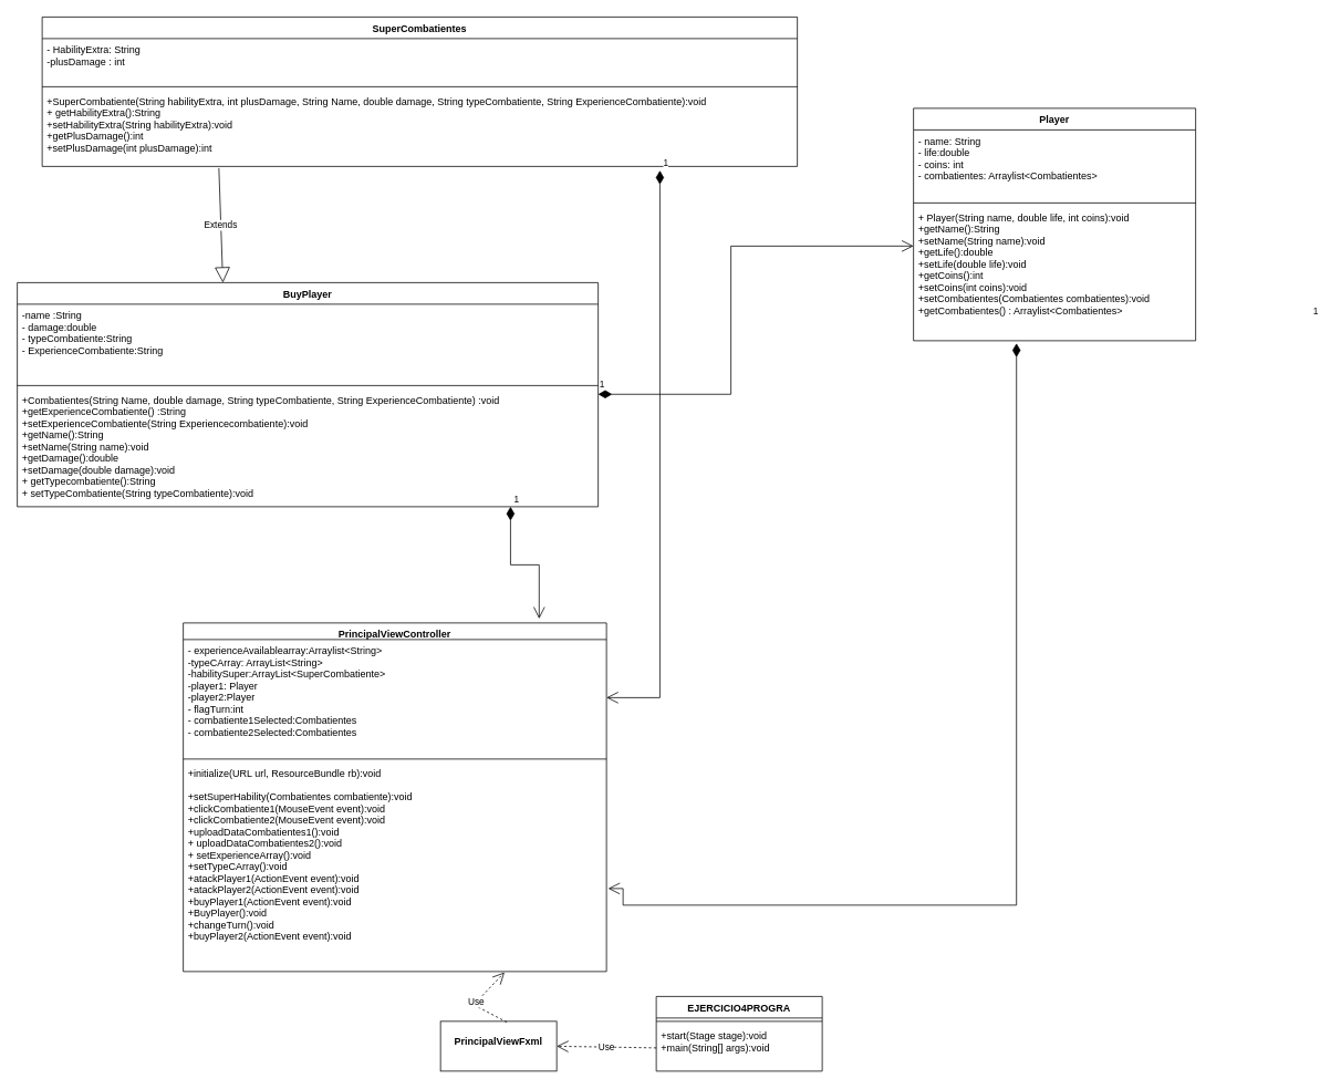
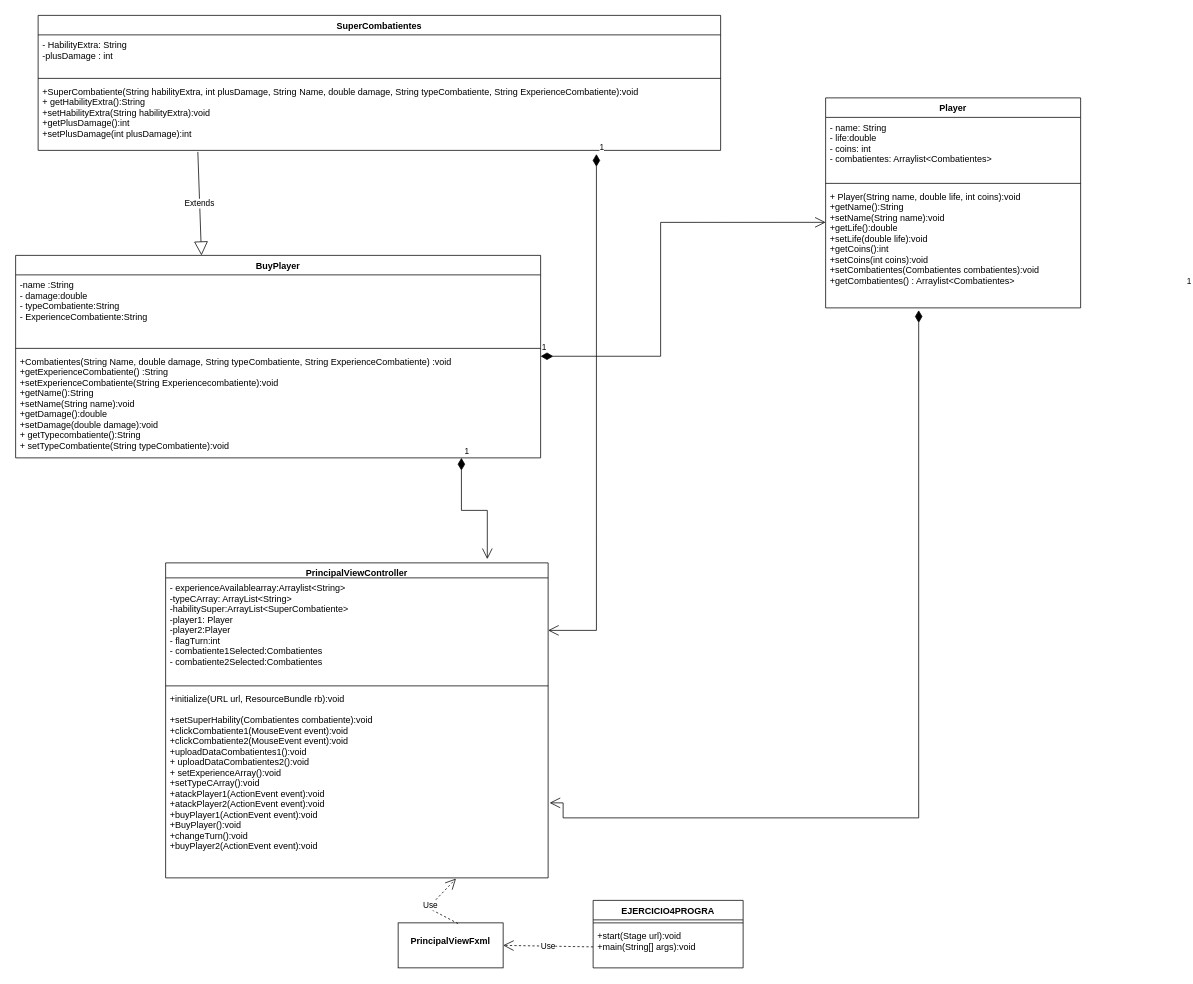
  <mxCell id="0" />
  <mxCell id="1" parent="0" />
  <mxCell id="2" value="BuyPlayer" style="swimlane;fontStyle=1;align=center;verticalAlign=top;childLayout=stackLayout;horizontal=1;startSize=26;horizontalStack=0;resizeParent=1;resizeParentMax=0;resizeLast=0;collapsible=1;marginBottom=0;" vertex="1" parent="1"><mxGeometry x="20" y="340" width="700" height="270" as="geometry" /></mxCell>
  <mxCell id="3" value="-name :String&#10;- damage:double&#10;- typeCombatiente:String&#10;- ExperienceCombatiente:String" style="text;strokeColor=none;fillColor=none;align=left;verticalAlign=top;spacingLeft=4;spacingRight=4;overflow=hidden;rotatable=0;points=[[0,0.5],[1,0.5]];portConstraint=eastwest;" vertex="1" parent="2"><mxGeometry y="26" width="700" height="94" as="geometry" /></mxCell>
  <mxCell id="4" value="" style="line;strokeWidth=1;fillColor=none;align=left;verticalAlign=middle;spacingTop=-1;spacingLeft=3;spacingRight=3;rotatable=0;labelPosition=right;points=[];portConstraint=eastwest;strokeColor=inherit;" vertex="1" parent="2"><mxGeometry y="120" width="700" height="8" as="geometry" /></mxCell>
  <mxCell id="5" value="+Combatientes(String Name, double damage, String typeCombatiente, String ExperienceCombatiente) :void&#10;+getExperienceCombatiente() :String&#10;+setExperienceCombatiente(String Experiencecombatiente):void&#10;+getName():String&#10;+setName(String name):void&#10;+getDamage():double&#10;+setDamage(double damage):void&#10;+ getTypecombatiente():String&#10;+ setTypeCombatiente(String typeCombatiente):void" style="text;strokeColor=none;fillColor=none;align=left;verticalAlign=top;spacingLeft=4;spacingRight=4;overflow=hidden;rotatable=0;points=[[0,0.5],[1,0.5]];portConstraint=eastwest;" vertex="1" parent="2"><mxGeometry y="128" width="700" height="142" as="geometry" /></mxCell>
  <mxCell id="6" value="SuperCombatientes" style="swimlane;fontStyle=1;align=center;verticalAlign=top;childLayout=stackLayout;horizontal=1;startSize=26;horizontalStack=0;resizeParent=1;resizeParentMax=0;resizeLast=0;collapsible=1;marginBottom=0;" vertex="1" parent="1"><mxGeometry x="50" y="20" width="910" height="180" as="geometry" /></mxCell>
  <mxCell id="7" value="- HabilityExtra: String&#10;-plusDamage : int" style="text;strokeColor=none;fillColor=none;align=left;verticalAlign=top;spacingLeft=4;spacingRight=4;overflow=hidden;rotatable=0;points=[[0,0.5],[1,0.5]];portConstraint=eastwest;" vertex="1" parent="6"><mxGeometry y="26" width="910" height="54" as="geometry" /></mxCell>
  <mxCell id="8" value="" style="line;strokeWidth=1;fillColor=none;align=left;verticalAlign=middle;spacingTop=-1;spacingLeft=3;spacingRight=3;rotatable=0;labelPosition=right;points=[];portConstraint=eastwest;strokeColor=inherit;" vertex="1" parent="6"><mxGeometry y="80" width="910" height="8" as="geometry" /></mxCell>
  <mxCell id="9" value="+SuperCombatiente(String habilityExtra, int plusDamage, String Name, double damage, String typeCombatiente, String ExperienceCombatiente):void&#10;+ getHabilityExtra():String&#10;+setHabilityExtra(String habilityExtra):void&#10;+getPlusDamage():int&#10;+setPlusDamage(int plusDamage):int" style="text;strokeColor=none;fillColor=none;align=left;verticalAlign=top;spacingLeft=4;spacingRight=4;overflow=hidden;rotatable=0;points=[[0,0.5],[1,0.5]];portConstraint=eastwest;" vertex="1" parent="6"><mxGeometry y="88" width="910" height="92" as="geometry" /></mxCell>
  <mxCell id="10" value="Player" style="swimlane;fontStyle=1;align=center;verticalAlign=top;childLayout=stackLayout;horizontal=1;startSize=26;horizontalStack=0;resizeParent=1;resizeParentMax=0;resizeLast=0;collapsible=1;marginBottom=0;" vertex="1" parent="1"><mxGeometry x="1100" y="130" width="340" height="280" as="geometry" /></mxCell>
  <mxCell id="11" value="- name: String&#10;- life:double&#10;- coins: int&#10;- combatientes: Arraylist&lt;Combatientes&gt;" style="text;strokeColor=none;fillColor=none;align=left;verticalAlign=top;spacingLeft=4;spacingRight=4;overflow=hidden;rotatable=0;points=[[0,0.5],[1,0.5]];portConstraint=eastwest;" vertex="1" parent="10"><mxGeometry y="26" width="340" height="84" as="geometry" /></mxCell>
  <mxCell id="12" value="" style="line;strokeWidth=1;fillColor=none;align=left;verticalAlign=middle;spacingTop=-1;spacingLeft=3;spacingRight=3;rotatable=0;labelPosition=right;points=[];portConstraint=eastwest;strokeColor=inherit;" vertex="1" parent="10"><mxGeometry y="110" width="340" height="8" as="geometry" /></mxCell>
  <mxCell id="13" value="+ Player(String name, double life, int coins):void&#10;+getName():String&#10;+setName(String name):void&#10;+getLife():double&#10;+setLife(double life):void&#10;+getCoins():int&#10;+setCoins(int coins):void&#10;+setCombatientes(Combatientes combatientes):void&#10;+getCombatientes() : Arraylist&lt;Combatientes&gt;" style="text;strokeColor=none;fillColor=none;align=left;verticalAlign=top;spacingLeft=4;spacingRight=4;overflow=hidden;rotatable=0;points=[[0,0.5],[1,0.5]];portConstraint=eastwest;" vertex="1" parent="10"><mxGeometry y="118" width="340" height="162" as="geometry" /></mxCell>
  <mxCell id="14" value="Extends" style="endArrow=block;endSize=16;endFill=0;html=1;rounded=0;exitX=0.234;exitY=1.022;exitDx=0;exitDy=0;exitPerimeter=0;entryX=0.354;entryY=0;entryDx=0;entryDy=0;entryPerimeter=0;" edge="1" parent="1" source="9" target="2"><mxGeometry width="160" relative="1" as="geometry"><mxPoint x="230" y="220" as="sourcePoint" /><mxPoint x="390" y="220" as="targetPoint" /></mxGeometry></mxCell>
  <mxCell id="15" value="1" style="endArrow=open;html=1;endSize=12;startArrow=diamondThin;startSize=14;startFill=1;edgeStyle=orthogonalEdgeStyle;align=left;verticalAlign=bottom;rounded=0;entryX=0;entryY=0.296;entryDx=0;entryDy=0;entryPerimeter=0;" edge="1" parent="1" target="13"><mxGeometry x="-1" y="3" relative="1" as="geometry"><mxPoint x="720" y="474.5" as="sourcePoint" /><mxPoint x="880" y="474.5" as="targetPoint" /><Array as="points"><mxPoint x="880" y="475" /><mxPoint x="880" y="296" /></Array></mxGeometry></mxCell>
  <mxCell id="16" value="PrincipalViewController" style="swimlane;fontStyle=1;align=center;verticalAlign=top;childLayout=stackLayout;horizontal=1;startSize=20;horizontalStack=0;resizeParent=1;resizeParentMax=0;resizeLast=0;collapsible=1;marginBottom=0;" vertex="1" parent="1"><mxGeometry x="220" y="750" width="510" height="420" as="geometry" /></mxCell>
  <mxCell id="17" value="- experienceAvailablearray:Arraylist&lt;String&gt;&#10;-typeCArray: ArrayList&lt;String&gt;&#10;-habilitySuper:ArrayList&lt;SuperCombatiente&gt;&#10;-player1: Player&#10;-player2:Player&#10;- flagTurn:int&#10;- combatiente1Selected:Combatientes&#10;- combatiente2Selected:Combatientes" style="text;strokeColor=none;fillColor=none;align=left;verticalAlign=top;spacingLeft=4;spacingRight=4;overflow=hidden;rotatable=0;points=[[0,0.5],[1,0.5]];portConstraint=eastwest;" vertex="1" parent="16"><mxGeometry y="20" width="510" height="140" as="geometry" /></mxCell>
  <mxCell id="18" value="1" style="endArrow=open;html=1;endSize=12;startArrow=diamondThin;startSize=14;startFill=1;edgeStyle=orthogonalEdgeStyle;align=left;verticalAlign=bottom;rounded=0;exitX=0.818;exitY=1.054;exitDx=0;exitDy=0;exitPerimeter=0;entryX=0.841;entryY=-0.012;entryDx=0;entryDy=0;entryPerimeter=0;" edge="1" parent="16" target="16"><mxGeometry x="-1" y="3" relative="1" as="geometry"><mxPoint x="394.38" y="-140.002" as="sourcePoint" /><mxPoint x="330" y="495.03" as="targetPoint" /><Array as="points"><mxPoint x="394" y="-70" /><mxPoint x="429" y="-70" /></Array></mxGeometry></mxCell>
  <mxCell id="19" value="" style="line;strokeWidth=1;fillColor=none;align=left;verticalAlign=middle;spacingTop=-1;spacingLeft=3;spacingRight=3;rotatable=0;labelPosition=right;points=[];portConstraint=eastwest;strokeColor=inherit;" vertex="1" parent="16"><mxGeometry y="160" width="510" height="8" as="geometry" /></mxCell>
  <mxCell id="20" value="+initialize(URL url, ResourceBundle rb):void&#10;&#10;+setSuperHability(Combatientes combatiente):void&#10;+clickCombatiente1(MouseEvent event):void&#10;+clickCombatiente2(MouseEvent event):void&#10;+uploadDataCombatientes1():void&#10;+ uploadDataCombatientes2():void&#10;+ setExperienceArray():void&#10;+setTypeCArray():void&#10;+atackPlayer1(ActionEvent event):void&#10;+atackPlayer2(ActionEvent event):void&#10;+buyPlayer1(ActionEvent event):void&#10;+BuyPlayer():void&#10;+changeTurn():void&#10;+buyPlayer2(ActionEvent event):void" style="text;strokeColor=none;fillColor=none;align=left;verticalAlign=top;spacingLeft=4;spacingRight=4;overflow=hidden;rotatable=0;points=[[0,0.5],[1,0.5]];portConstraint=eastwest;" vertex="1" parent="16"><mxGeometry y="168" width="510" height="252" as="geometry" /></mxCell>
  <mxCell id="21" value="1" style="endArrow=open;html=1;endSize=12;startArrow=diamondThin;startSize=14;startFill=1;edgeStyle=orthogonalEdgeStyle;align=left;verticalAlign=bottom;rounded=0;exitX=0.818;exitY=1.054;exitDx=0;exitDy=0;exitPerimeter=0;" edge="1" parent="1" source="9" target="17"><mxGeometry x="-1" y="3" relative="1" as="geometry"><mxPoint x="760" y="658.55" as="sourcePoint" /><mxPoint x="1140" y="480.002" as="targetPoint" /><Array as="points"><mxPoint x="794" y="840" /></Array></mxGeometry></mxCell>
  <mxCell id="22" value="1" style="endArrow=open;html=1;endSize=12;startArrow=diamondThin;startSize=14;startFill=1;edgeStyle=orthogonalEdgeStyle;align=left;verticalAlign=bottom;rounded=0;exitX=0.365;exitY=1.019;exitDx=0;exitDy=0;exitPerimeter=0;entryX=1.004;entryY=0.603;entryDx=0;entryDy=0;entryPerimeter=0;" edge="1" parent="1" source="13" target="20"><mxGeometry x="-1" y="357" relative="1" as="geometry"><mxPoint x="824.38" y="439.998" as="sourcePoint" /><mxPoint x="760" y="1075.03" as="targetPoint" /><Array as="points"><mxPoint x="1224" y="1090" /><mxPoint x="750" y="1090" /><mxPoint x="750" y="1070" /></Array><mxPoint x="-1" y="-30" as="offset" /></mxGeometry></mxCell>
  <mxCell id="23" value="EJERCICIO4PROGRA" style="swimlane;fontStyle=1;align=center;verticalAlign=top;childLayout=stackLayout;horizontal=1;startSize=26;horizontalStack=0;resizeParent=1;resizeParentMax=0;resizeLast=0;collapsible=1;marginBottom=0;" vertex="1" parent="1"><mxGeometry x="790" y="1200" width="200" height="90" as="geometry" /></mxCell>
  <mxCell id="24" value="" style="line;strokeWidth=1;fillColor=none;align=left;verticalAlign=middle;spacingTop=-1;spacingLeft=3;spacingRight=3;rotatable=0;labelPosition=right;points=[];portConstraint=eastwest;strokeColor=inherit;" vertex="1" parent="23"><mxGeometry y="26" width="200" height="8" as="geometry" /></mxCell>
- <mxCell id="25" value="+start(Stage stage):void&#10;+main(String[] args):void&#10;&#10;" style="text;strokeColor=none;fillColor=none;align=left;verticalAlign=top;spacingLeft=4;spacingRight=4;overflow=hidden;rotatable=0;points=[[0,0.5],[1,0.5]];portConstraint=eastwest;" vertex="1" parent="23"><mxGeometry y="34" width="200" height="56" as="geometry" /></mxCell>
+ <mxCell id="25" value="+start(Stage url):void&#10;+main(String[] args):void&#10;&#10;" style="text;strokeColor=none;fillColor=none;align=left;verticalAlign=top;spacingLeft=4;spacingRight=4;overflow=hidden;rotatable=0;points=[[0,0.5],[1,0.5]];portConstraint=eastwest;" vertex="1" parent="23"><mxGeometry y="34" width="200" height="56" as="geometry" /></mxCell>
  <mxCell id="26" value="&lt;p style=&quot;margin:0px;margin-top:4px;text-align:center;&quot;&gt;&lt;br&gt;&lt;b&gt;PrincipalViewFxml&lt;/b&gt;&lt;/p&gt;" style="verticalAlign=top;align=left;overflow=fill;fontSize=12;fontFamily=Helvetica;html=1;" vertex="1" parent="1"><mxGeometry x="530" y="1230" width="140" height="60" as="geometry" /></mxCell>
  <mxCell id="27" value="Use" style="endArrow=open;endSize=12;dashed=1;html=1;rounded=0;exitX=0;exitY=0.5;exitDx=0;exitDy=0;entryX=1;entryY=0.5;entryDx=0;entryDy=0;" edge="1" parent="1" source="25" target="26"><mxGeometry width="160" relative="1" as="geometry"><mxPoint x="640" y="1310" as="sourcePoint" /><mxPoint x="800" y="1310" as="targetPoint" /></mxGeometry></mxCell>
  <mxCell id="28" value="Use" style="endArrow=open;endSize=12;dashed=1;html=1;rounded=0;exitX=0.571;exitY=0.017;exitDx=0;exitDy=0;entryX=0.759;entryY=1.004;entryDx=0;entryDy=0;entryPerimeter=0;exitPerimeter=0;" edge="1" parent="1" source="26" target="20"><mxGeometry width="160" relative="1" as="geometry"><mxPoint x="800" y="1272" as="sourcePoint" /><mxPoint x="610" y="1270" as="targetPoint" /><Array as="points"><mxPoint x="570" y="1210" /></Array></mxGeometry></mxCell>
